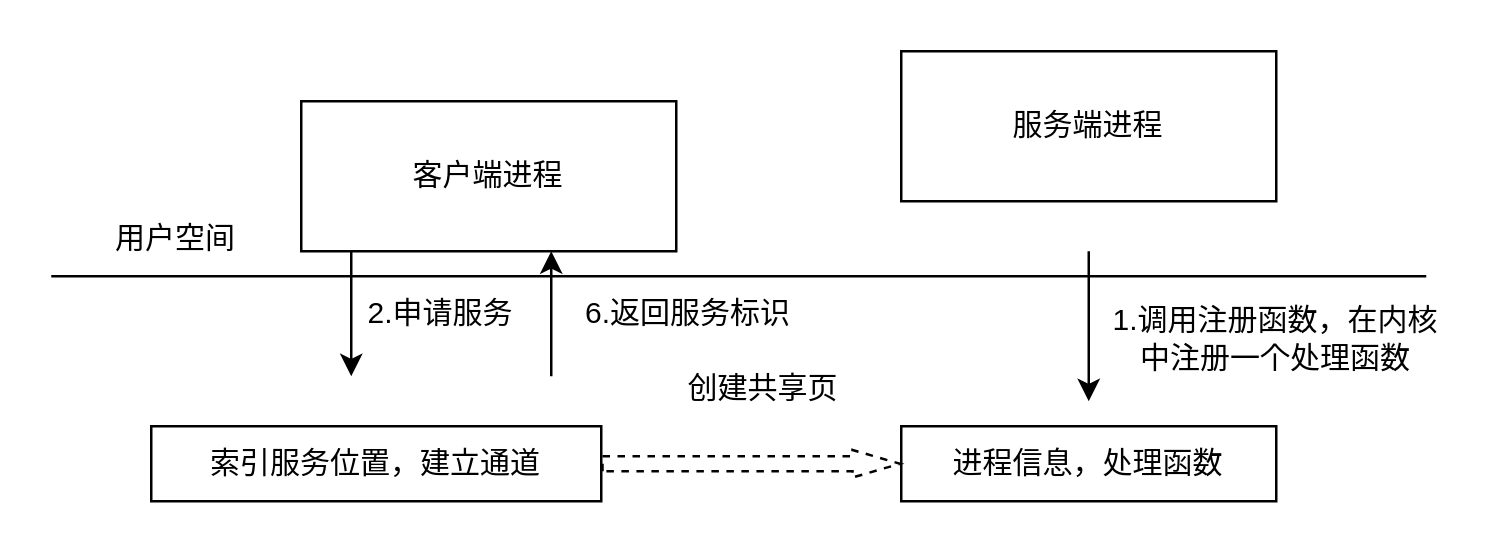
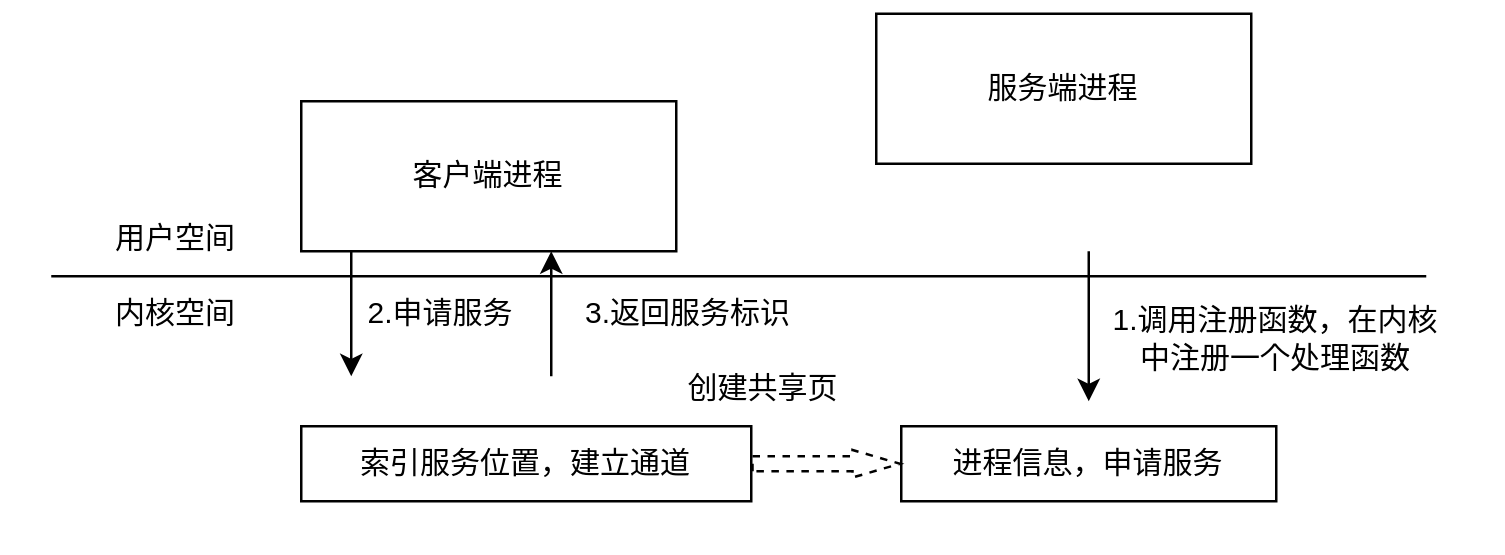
  <mxCell id="0" />
  <mxCell id="1" parent="0" />
  <mxCell id="2" value="" style="endArrow=none;html=1;rounded=0;" edge="1" parent="1"><mxGeometry width="50" height="50" relative="1" as="geometry"><mxPoint x="20" y="110" as="sourcePoint" /><mxPoint x="570" y="110" as="targetPoint" /></mxGeometry></mxCell>
+ <mxCell id="3" value="内核空间" style="text;html=1;strokeColor=none;fillColor=none;align=center;verticalAlign=middle;whiteSpace=wrap;rounded=0;" vertex="1" parent="1"><mxGeometry x="40" y="110" width="60" height="30" as="geometry" /></mxCell>
  <mxCell id="4" value="客户端进程" style="rounded=0;whiteSpace=wrap;html=1;" vertex="1" parent="1"><mxGeometry x="120" y="40" width="150" height="60" as="geometry" /></mxCell>
- <mxCell id="5" value="服务端进程" style="rounded=0;whiteSpace=wrap;html=1;" vertex="1" parent="1"><mxGeometry x="360" y="20" width="150" height="60" as="geometry" /></mxCell>
+ <mxCell id="5" value="服务端进程" style="rounded=0;whiteSpace=wrap;html=1;" vertex="1" parent="1"><mxGeometry x="350" y="5" width="150" height="60" as="geometry" /></mxCell>
  <mxCell id="6" value="用户空间" style="text;html=1;strokeColor=none;fillColor=none;align=center;verticalAlign=middle;whiteSpace=wrap;rounded=0;" vertex="1" parent="1"><mxGeometry x="40" y="80" width="60" height="30" as="geometry" /></mxCell>
- <mxCell id="7" value="进程信息，处理函数" style="rounded=0;whiteSpace=wrap;html=1;fillColor=#FFFFFF;" vertex="1" parent="1"><mxGeometry x="360" y="170" width="150" height="30" as="geometry" /></mxCell>
+ <mxCell id="7" value="进程信息，申请服务" style="rounded=0;whiteSpace=wrap;html=1;fillColor=#FFFFFF;" vertex="1" parent="1"><mxGeometry x="360" y="170" width="150" height="30" as="geometry" /></mxCell>
  <mxCell id="8" value="" style="endArrow=classic;html=1;rounded=0;" edge="1" parent="1"><mxGeometry width="50" height="50" relative="1" as="geometry"><mxPoint x="435" y="100" as="sourcePoint" /><mxPoint x="435" y="160" as="targetPoint" /></mxGeometry></mxCell>
  <mxCell id="9" value="1.调用注册函数，在内核中注册一个处理函数" style="text;html=1;strokeColor=none;fillColor=none;align=center;verticalAlign=middle;whiteSpace=wrap;rounded=0;" vertex="1" parent="1"><mxGeometry x="440" y="120" width="140" height="30" as="geometry" /></mxCell>
  <mxCell id="10" value="" style="endArrow=classic;html=1;rounded=0;" edge="1" parent="1"><mxGeometry width="50" height="50" relative="1" as="geometry"><mxPoint x="140" y="100" as="sourcePoint" /><mxPoint x="140" y="150" as="targetPoint" /></mxGeometry></mxCell>
  <mxCell id="11" value="2.申请服务" style="text;html=1;strokeColor=none;fillColor=none;align=center;verticalAlign=middle;whiteSpace=wrap;rounded=0;" vertex="1" parent="1"><mxGeometry x="145.5" y="110" width="60" height="30" as="geometry" /></mxCell>
  <mxCell id="12" value="" style="endArrow=classic;html=1;rounded=0;" edge="1" parent="1"><mxGeometry width="50" height="50" relative="1" as="geometry"><mxPoint x="220" y="150" as="sourcePoint" /><mxPoint x="220" y="100" as="targetPoint" /></mxGeometry></mxCell>
- <mxCell id="13" value="6.返回服务标识" style="text;html=1;strokeColor=none;fillColor=none;align=center;verticalAlign=middle;whiteSpace=wrap;rounded=0;" vertex="1" parent="1"><mxGeometry x="230" y="110" width="90" height="30" as="geometry" /></mxCell>
+ <mxCell id="13" value="3.返回服务标识" style="text;html=1;strokeColor=none;fillColor=none;align=center;verticalAlign=middle;whiteSpace=wrap;rounded=0;" vertex="1" parent="1"><mxGeometry x="230" y="110" width="90" height="30" as="geometry" /></mxCell>
  <mxCell id="14" style="edgeStyle=orthogonalEdgeStyle;rounded=0;orthogonalLoop=1;jettySize=auto;html=1;exitX=1;exitY=0.5;exitDx=0;exitDy=0;entryX=0;entryY=0.5;entryDx=0;entryDy=0;dashed=1;shape=flexArrow;endWidth=4;endSize=6;width=6;" edge="1" parent="1" source="15" target="7"><mxGeometry relative="1" as="geometry" /></mxCell>
- <mxCell id="15" value="索引服务位置，建立通道" style="rounded=0;whiteSpace=wrap;html=1;fillColor=#FFFFFF;" vertex="1" parent="1"><mxGeometry x="60" y="170" width="180" height="30" as="geometry" /></mxCell>
+ <mxCell id="15" value="索引服务位置，建立通道" style="rounded=0;whiteSpace=wrap;html=1;fillColor=#FFFFFF;" vertex="1" parent="1"><mxGeometry x="120" y="170" width="180" height="30" as="geometry" /></mxCell>
  <mxCell id="16" value="创建共享页" style="text;html=1;strokeColor=none;fillColor=none;align=center;verticalAlign=middle;whiteSpace=wrap;rounded=0;" vertex="1" parent="1"><mxGeometry x="270" y="140" width="70" height="30" as="geometry" /></mxCell>
